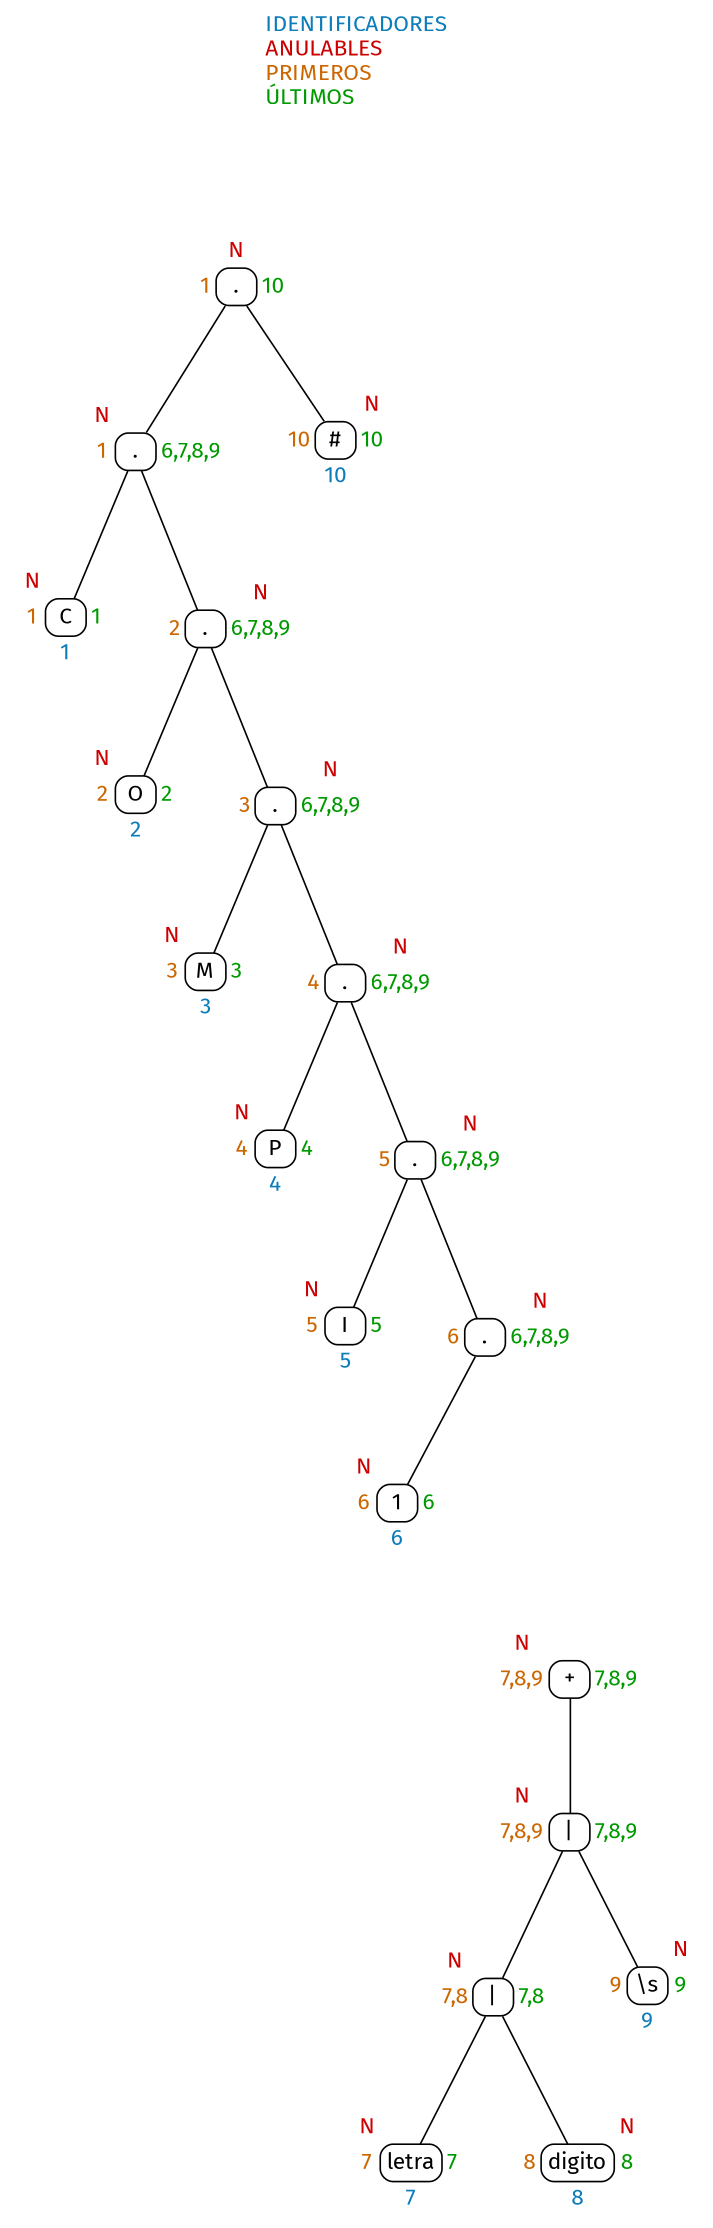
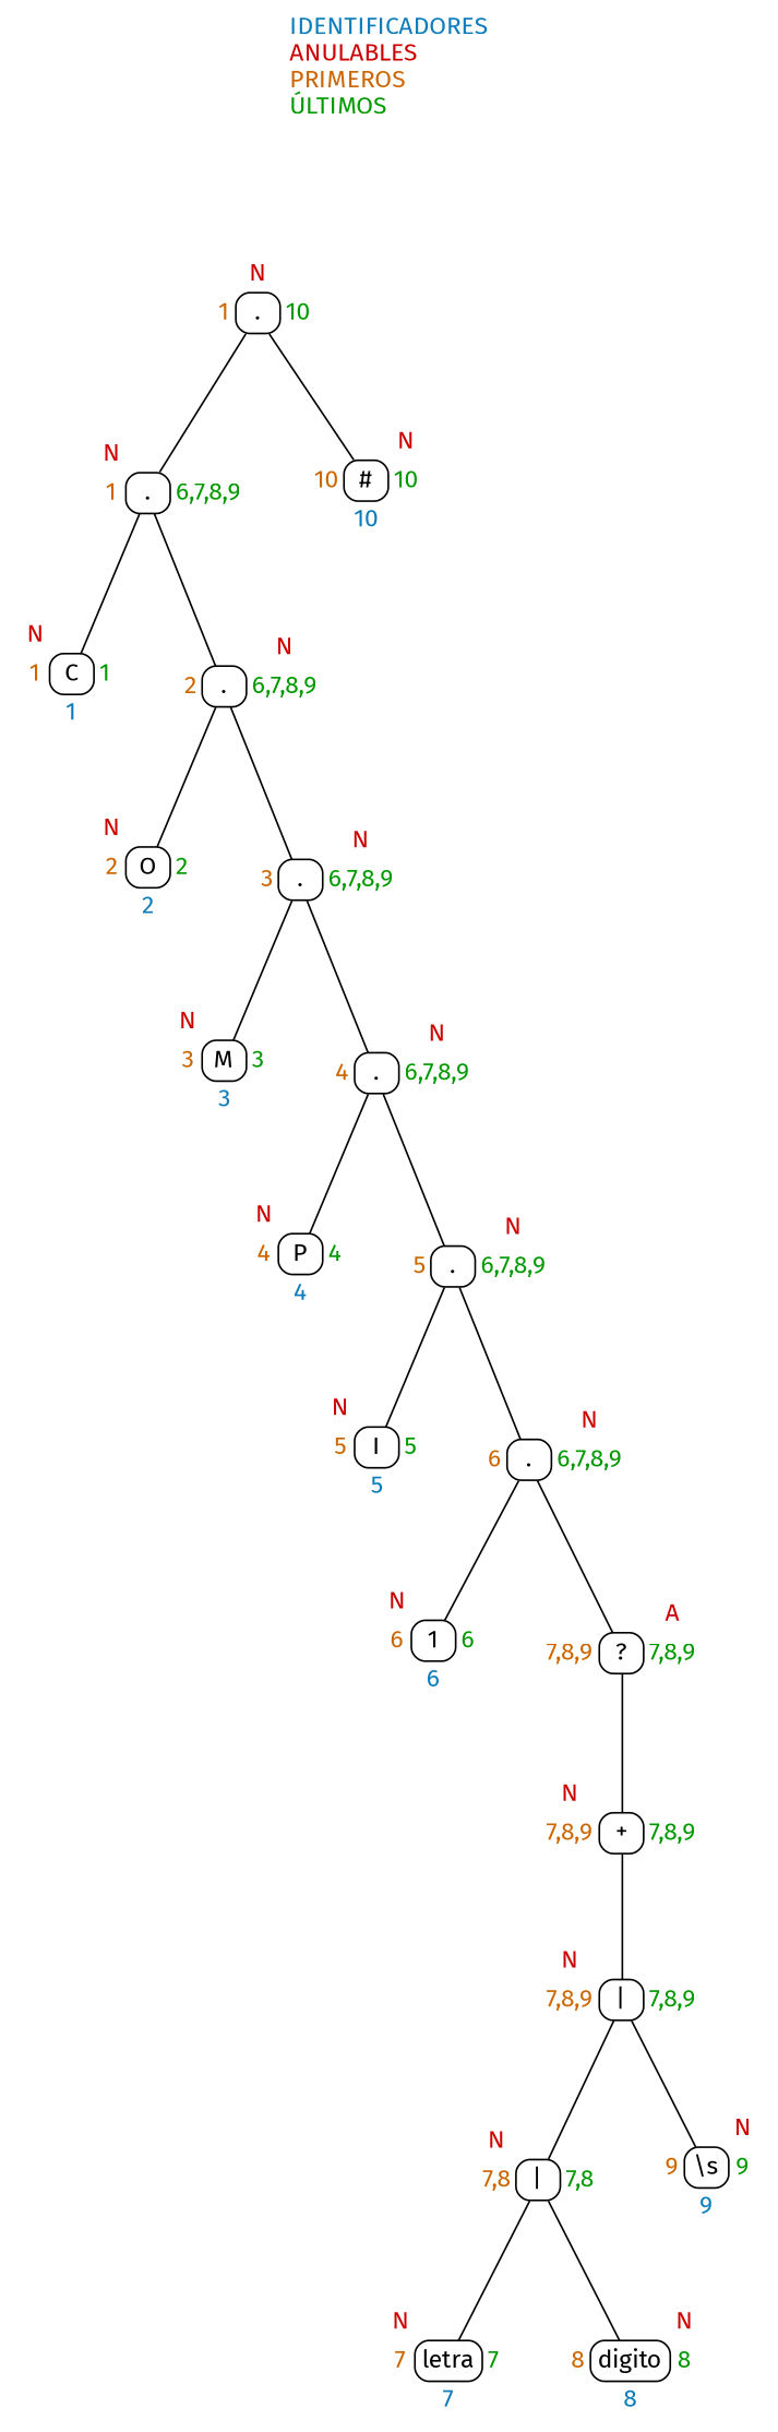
  digraph {
    fontname="Fira Sans"
    label=<<font color="#0C7CBA">IDENTIFICADORES</font><br align="left"/><font color="#CC0000">ANULABLES</font><br align="left"/><font color="#CC6600">PRIMEROS</font><br align="left"/><font color="#009900">ÚLTIMOS</font><br align="left"/>>
    labelloc=t
    node [fontname="Fira Sans" shape=plaintext]
    edge [dir=none tailport=p20 fontname="Fira Sans"]
    n1 [label=<<table border="0" cellspacing="0" cellpadding="3"><tr><td></td><td><font color="#CC0000">N</font></td><td></td></tr><tr><td><font color="#CC6600">1</font></td><td border="1" style="rounded" port="p20" width="25">.</td><td><font color="#009900">10</font></td></tr><tr><td></td><td></td><td></td></tr></table>>]
    n2 [label=<<table border="0" cellspacing="0" cellpadding="3"><tr><td><font color="#CC0000">N</font></td><td></td><td></td></tr><tr><td><font color="#CC6600">1</font></td><td border="1" style="rounded" port="p19" width="25">.</td><td><font color="#009900">6,7,8,9</font></td></tr><tr><td></td><td></td><td></td></tr></table>>]
    n3 [label=<<table border="0" cellspacing="0" cellpadding="3"><tr><td></td><td></td><td><font color="#CC0000">N</font></td></tr><tr><td><font color="#CC6600">10</font></td><td border="1" style="rounded" port="p0" width="25">#</td><td><font color="#009900">10</font></td></tr><tr><td></td><td><font color="#0C7CBA">10</font></td><td></td></tr></table>>]
    n4 [label=<<table border="0" cellspacing="0" cellpadding="3"><tr><td><font color="#CC0000">N</font></td><td></td><td></td></tr><tr><td><font color="#CC6600">1</font></td><td border="1" style="rounded" port="p18" width="25">C</td><td><font color="#009900">1</font></td></tr><tr><td></td><td><font color="#0C7CBA">1</font></td><td></td></tr></table>>]
    n5 [label=<<table border="0" cellspacing="0" cellpadding="3"><tr><td></td><td></td><td><font color="#CC0000">N</font></td></tr><tr><td><font color="#CC6600">2</font></td><td border="1" style="rounded" port="p17" width="25">.</td><td><font color="#009900">6,7,8,9</font></td></tr><tr><td></td><td></td><td></td></tr></table>>]
    n6 [label=<<table border="0" cellspacing="0" cellpadding="3"><tr><td><font color="#CC0000">N</font></td><td></td><td></td></tr><tr><td><font color="#CC6600">2</font></td><td border="1" style="rounded" port="p16" width="25">O</td><td><font color="#009900">2</font></td></tr><tr><td></td><td><font color="#0C7CBA">2</font></td><td></td></tr></table>>]
    n7 [label=<<table border="0" cellspacing="0" cellpadding="3"><tr><td></td><td></td><td><font color="#CC0000">N</font></td></tr><tr><td><font color="#CC6600">3</font></td><td border="1" style="rounded" port="p15" width="25">.</td><td><font color="#009900">6,7,8,9</font></td></tr><tr><td></td><td></td><td></td></tr></table>>]
    n8 [label=<<table border="0" cellspacing="0" cellpadding="3"><tr><td><font color="#CC0000">N</font></td><td></td><td></td></tr><tr><td><font color="#CC6600">3</font></td><td border="1" style="rounded" port="p14" width="25">M</td><td><font color="#009900">3</font></td></tr><tr><td></td><td><font color="#0C7CBA">3</font></td><td></td></tr></table>>]
    n9 [label=<<table border="0" cellspacing="0" cellpadding="3"><tr><td></td><td></td><td><font color="#CC0000">N</font></td></tr><tr><td><font color="#CC6600">4</font></td><td border="1" style="rounded" port="p13" width="25">.</td><td><font color="#009900">6,7,8,9</font></td></tr><tr><td></td><td></td><td></td></tr></table>>]
    n10 [label=<<table border="0" cellspacing="0" cellpadding="3"><tr><td><font color="#CC0000">N</font></td><td></td><td></td></tr><tr><td><font color="#CC6600">4</font></td><td border="1" style="rounded" port="p12" width="25">P</td><td><font color="#009900">4</font></td></tr><tr><td></td><td><font color="#0C7CBA">4</font></td><td></td></tr></table>>]
    n11 [label=<<table border="0" cellspacing="0" cellpadding="3"><tr><td></td><td></td><td><font color="#CC0000">N</font></td></tr><tr><td><font color="#CC6600">5</font></td><td border="1" style="rounded" port="p11" width="25">.</td><td><font color="#009900">6,7,8,9</font></td></tr><tr><td></td><td></td><td></td></tr></table>>]
    n12 [label=<<table border="0" cellspacing="0" cellpadding="3"><tr><td><font color="#CC0000">N</font></td><td></td><td></td></tr><tr><td><font color="#CC6600">5</font></td><td border="1" style="rounded" port="p10" width="25">I</td><td><font color="#009900">5</font></td></tr><tr><td></td><td><font color="#0C7CBA">5</font></td><td></td></tr></table>>]
    n13 [label=<<table border="0" cellspacing="0" cellpadding="3"><tr><td></td><td></td><td><font color="#CC0000">N</font></td></tr><tr><td><font color="#CC6600">6</font></td><td border="1" style="rounded" port="p9" width="25">.</td><td><font color="#009900">6,7,8,9</font></td></tr><tr><td></td><td></td><td></td></tr></table>>]
    n14 [label=<<table border="0" cellspacing="0" cellpadding="3"><tr><td><font color="#CC0000">N</font></td><td></td><td></td></tr><tr><td><font color="#CC6600">6</font></td><td border="1" style="rounded" port="p8" width="25">1</td><td><font color="#009900">6</font></td></tr><tr><td></td><td><font color="#0C7CBA">6</font></td><td></td></tr></table>>]
+   n15 [label=<<table border="0" cellspacing="0" cellpadding="3"><tr><td></td><td></td><td><font color="#CC0000">A</font></td></tr><tr><td><font color="#CC6600">7,8,9</font></td><td border="1" style="rounded" port="p7" width="25">?</td><td><font color="#009900">7,8,9</font></td></tr><tr><td></td><td></td><td></td></tr></table>>]
    n16 [label=<<table border="0" cellspacing="0" cellpadding="3"><tr><td><font color="#CC0000">N</font></td><td></td><td></td></tr><tr><td><font color="#CC6600">7,8,9</font></td><td border="1" style="rounded" port="p6" width="25">+</td><td><font color="#009900">7,8,9</font></td></tr><tr><td></td><td></td><td></td></tr></table>>]
    n17 [label=<<table border="0" cellspacing="0" cellpadding="3"><tr><td><font color="#CC0000">N</font></td><td></td><td></td></tr><tr><td><font color="#CC6600">7,8,9</font></td><td border="1" style="rounded" port="p5" width="25">|</td><td><font color="#009900">7,8,9</font></td></tr><tr><td></td><td></td><td></td></tr></table>>]
    n18 [label=<<table border="0" cellspacing="0" cellpadding="3"><tr><td><font color="#CC0000">N</font></td><td></td><td></td></tr><tr><td><font color="#CC6600">7,8</font></td><td border="1" style="rounded" port="p4" width="25">|</td><td><font color="#009900">7,8</font></td></tr><tr><td></td><td></td><td></td></tr></table>>]
    n19 [label=<<table border="0" cellspacing="0" cellpadding="3"><tr><td></td><td></td><td><font color="#CC0000">N</font></td></tr><tr><td><font color="#CC6600">9</font></td><td border="1" style="rounded" port="p1" width="25">&#92;&#92;s</td><td><font color="#009900">9</font></td></tr><tr><td></td><td><font color="#0C7CBA">9</font></td><td></td></tr></table>>]
    n20 [label=<<table border="0" cellspacing="0" cellpadding="3"><tr><td><font color="#CC0000">N</font></td><td></td><td></td></tr><tr><td><font color="#CC6600">7</font></td><td border="1" style="rounded" port="p3" width="25">letra</td><td><font color="#009900">7</font></td></tr><tr><td></td><td><font color="#0C7CBA">7</font></td><td></td></tr></table>>]
    n21 [label=<<table border="0" cellspacing="0" cellpadding="3"><tr><td></td><td></td><td><font color="#CC0000">N</font></td></tr><tr><td><font color="#CC6600">8</font></td><td border="1" style="rounded" port="p2" width="25">digito</td><td><font color="#009900">8</font></td></tr><tr><td></td><td><font color="#0C7CBA">8</font></td><td></td></tr></table>>]
    n1 -> n2 [headport=p19]
    n1 -> n3 [headport=p0]
    n2 -> n4 [headport=p18 tailport=p19]
    n2 -> n5 [headport=p17 tailport=p19]
    n5 -> n6 [headport=p16 tailport=p17]
    n5 -> n7 [headport=p15 tailport=p17]
    n7 -> n8 [headport=p14 tailport=p15]
    n7 -> n9 [headport=p13 tailport=p15]
    n9 -> n10 [headport=p12 tailport=p13]
    n9 -> n11 [headport=p11 tailport=p13]
    n11 -> n12 [headport=p10 tailport=p11]
    n11 -> n13 [headport=p9 tailport=p11]
    n13 -> n14 [headport=p8 tailport=p9]
+   n13 -> n15 [headport=p7 tailport=p9]
+   n15 -> n16 [headport=p6 tailport=p7]
    n16 -> n17 [headport=p5 tailport=p6]
    n17 -> n18 [headport=p4 tailport=p5]
    n17 -> n19 [headport=p1 tailport=p5]
    n18 -> n20 [headport=p3 tailport=p4]
    n18 -> n21 [headport=p2 tailport=p4]
  }
